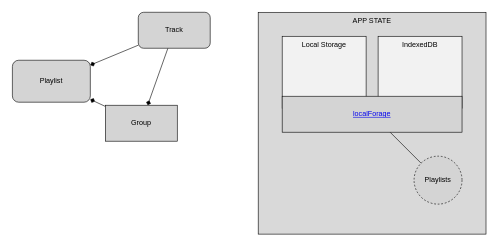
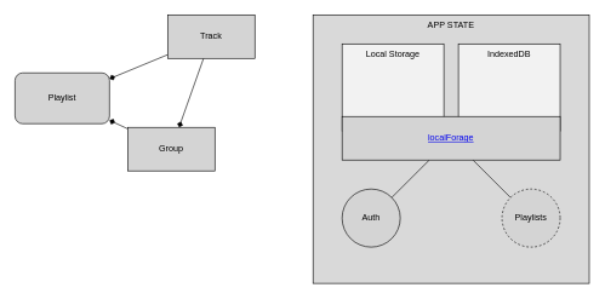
  <mxCell id="0" />
  <mxCell id="1" parent="0" />
  <mxCell id="2" value="APP STATE" style="rounded=0;whiteSpace=wrap;html=1;labelBackgroundColor=none;strokeColor=#000000;fillColor=#D9D9D9;verticalAlign=top;" parent="1" vertex="1"><mxGeometry x="430" y="20" width="380" height="370" as="geometry" /></mxCell>
  <mxCell id="3" value="Local Storage" style="rounded=0;whiteSpace=wrap;html=1;labelBackgroundColor=none;verticalAlign=top;fillColor=#F2F2F2;" parent="1" vertex="1"><mxGeometry x="470" y="60" width="140" height="120" as="geometry" /></mxCell>
  <mxCell id="4" value="IndexedDB" style="rounded=0;whiteSpace=wrap;html=1;labelBackgroundColor=none;verticalAlign=top;fillColor=#F2F2F2;" parent="1" vertex="1"><mxGeometry x="630" y="60" width="140" height="120" as="geometry" /></mxCell>
  <mxCell id="5" style="rounded=0;orthogonalLoop=1;jettySize=auto;html=1;endArrow=none;endFill=0;" parent="1" source="7" target="8" edge="1"><mxGeometry relative="1" as="geometry" /></mxCell>
+ <mxCell id="6" style="edgeStyle=none;rounded=0;orthogonalLoop=1;jettySize=auto;html=1;endArrow=none;endFill=0;" parent="1" source="7" target="9" edge="1"><mxGeometry relative="1" as="geometry" /></mxCell>
  <mxCell id="7" value="&lt;a href=&quot;https://github.com/localForage/localForage&quot;&gt;localForage&lt;/a&gt;" style="rounded=0;whiteSpace=wrap;html=1;labelBackgroundColor=none;fillColor=#D4D4D4;" parent="1" vertex="1"><mxGeometry x="470" y="160" width="300" height="60" as="geometry" /></mxCell>
  <mxCell id="8" value="Playlists" style="ellipse;whiteSpace=wrap;html=1;aspect=fixed;labelBackgroundColor=none;strokeColor=#000000;fillColor=#D4D4D4;dashed=1;" parent="1" vertex="1"><mxGeometry x="690" y="260" width="80" height="80" as="geometry" /></mxCell>
+ <mxCell id="9" value="Auth" style="ellipse;whiteSpace=wrap;html=1;aspect=fixed;labelBackgroundColor=none;strokeColor=#000000;fillColor=#D4D4D4;" parent="1" vertex="1"><mxGeometry x="470" y="260" width="80" height="80" as="geometry" /></mxCell>
  <mxCell id="10" style="edgeStyle=none;rounded=0;orthogonalLoop=1;jettySize=auto;html=1;startArrow=diamond;startFill=1;endArrow=none;endFill=0;" parent="1" source="12" target="15" edge="1"><mxGeometry relative="1" as="geometry" /></mxCell>
  <mxCell id="11" style="edgeStyle=none;rounded=0;orthogonalLoop=1;jettySize=auto;html=1;startArrow=diamond;startFill=1;endArrow=none;endFill=0;" parent="1" source="12" target="14" edge="1"><mxGeometry relative="1" as="geometry" /></mxCell>
  <mxCell id="12" value="Playlist" style="rounded=1;whiteSpace=wrap;html=1;labelBackgroundColor=none;strokeColor=#000000;fillColor=#D4D4D4;verticalAlign=middle;" parent="1" vertex="1"><mxGeometry x="20" y="100" width="130" height="70" as="geometry" /></mxCell>
  <mxCell id="13" style="edgeStyle=none;rounded=0;orthogonalLoop=1;jettySize=auto;html=1;startArrow=diamond;startFill=1;endArrow=none;endFill=0;" parent="1" source="14" target="15" edge="1"><mxGeometry relative="1" as="geometry" /></mxCell>
  <mxCell id="14" value="Group" style="rounded=0;whiteSpace=wrap;html=1;labelBackgroundColor=none;strokeColor=#000000;fillColor=#D4D4D4;gradientColor=none;" parent="1" vertex="1"><mxGeometry x="175" y="175" width="120" height="60" as="geometry" /></mxCell>
- <mxCell id="15" value="Track" style="whiteSpace=wrap;html=1;labelBackgroundColor=none;strokeColor=#000000;fillColor=#D4D4D4;gradientColor=none;rounded=1;" parent="1" vertex="1"><mxGeometry x="230" y="20" width="120" height="60" as="geometry" /></mxCell>
+ <mxCell id="15" value="Track" style="rounded=0;whiteSpace=wrap;html=1;labelBackgroundColor=none;strokeColor=#000000;fillColor=#D4D4D4;gradientColor=none;" parent="1" vertex="1"><mxGeometry x="230" y="20" width="120" height="60" as="geometry" /></mxCell>
